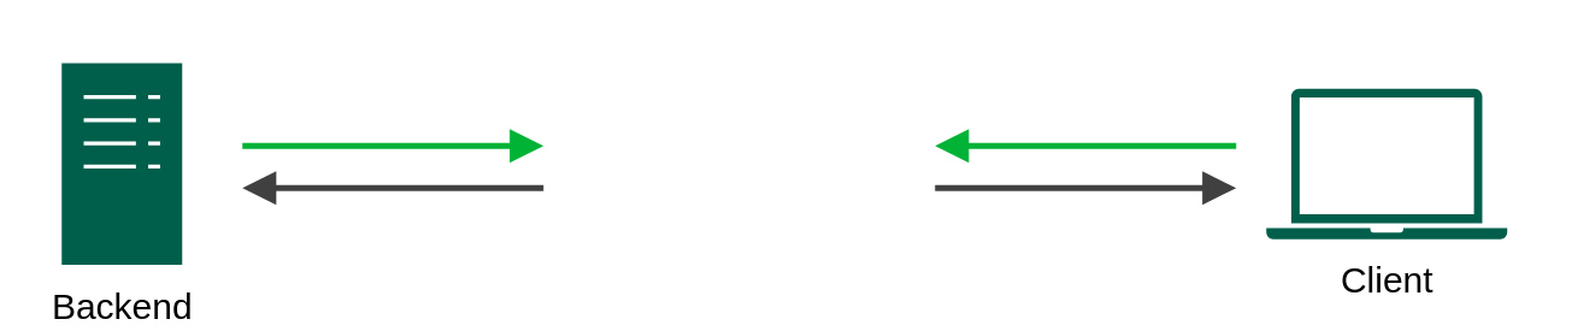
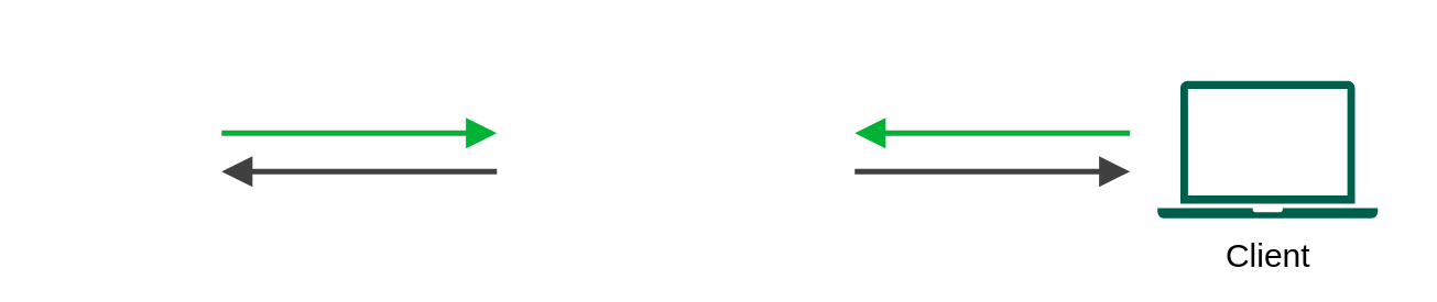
  <mxCell id="0" />
  <mxCell id="1" parent="0" />
- <mxCell id="2" value="Backend" style="pointerEvents=1;shadow=0;dashed=0;html=1;strokeColor=none;fillColor=#005F4B;labelPosition=center;verticalLabelPosition=bottom;verticalAlign=top;align=center;outlineConnect=0;shape=mxgraph.veeam2.server;" vertex="1" parent="1"><mxGeometry x="20" y="20.5" width="40" height="67" as="geometry" /></mxCell>
  <mxCell id="3" value="Client" style="pointerEvents=1;shadow=0;dashed=0;html=1;strokeColor=none;fillColor=#005F4B;labelPosition=center;verticalLabelPosition=bottom;verticalAlign=top;align=center;outlineConnect=0;shape=mxgraph.veeam2.laptop;" vertex="1" parent="1"><mxGeometry x="420" y="29" width="80" height="50" as="geometry" /></mxCell>
  <mxCell id="4" value="" style="edgeStyle=none;rounded=0;html=1;entryX=0;entryY=0.5;jettySize=auto;orthogonalLoop=1;strokeColor=#00B336;strokeWidth=2;fontColor=#000000;jumpStyle=none;endArrow=block;endFill=1;startArrow=none;" edge="1" parent="1"><mxGeometry width="100" relative="1" as="geometry"><mxPoint x="80" y="48" as="sourcePoint" /><mxPoint x="180" y="48" as="targetPoint" /></mxGeometry></mxCell>
  <mxCell id="5" value="" style="edgeStyle=none;rounded=0;html=1;entryX=0;entryY=0.5;jettySize=auto;orthogonalLoop=1;strokeColor=#404040;strokeWidth=2;fontColor=#000000;jumpStyle=none;endArrow=block;endFill=1;startArrow=none;sketch=0;shadow=0;" edge="1" parent="1"><mxGeometry width="100" relative="1" as="geometry"><mxPoint x="180" y="62" as="sourcePoint" /><mxPoint x="80" y="62" as="targetPoint" /></mxGeometry></mxCell>
  <mxCell id="6" value="" style="edgeStyle=none;rounded=0;html=1;entryX=0;entryY=0.5;jettySize=auto;orthogonalLoop=1;strokeColor=#00B336;strokeWidth=2;fontColor=#000000;jumpStyle=none;endArrow=block;endFill=1;startArrow=none;" edge="1" parent="1"><mxGeometry width="100" relative="1" as="geometry"><mxPoint x="410" y="48" as="sourcePoint" /><mxPoint x="310" y="48" as="targetPoint" /></mxGeometry></mxCell>
  <mxCell id="7" value="" style="edgeStyle=none;rounded=0;html=1;entryX=0;entryY=0.5;jettySize=auto;orthogonalLoop=1;strokeColor=#404040;strokeWidth=2;fontColor=#000000;jumpStyle=none;endArrow=block;endFill=1;startArrow=none;sketch=0;shadow=0;" edge="1" parent="1"><mxGeometry width="100" relative="1" as="geometry"><mxPoint x="310" y="62" as="sourcePoint" /><mxPoint x="410" y="62" as="targetPoint" /></mxGeometry></mxCell>
